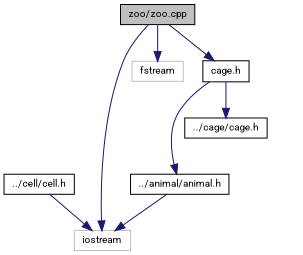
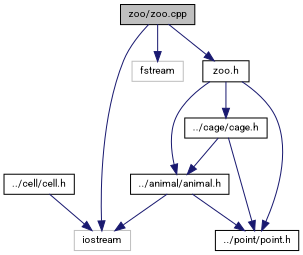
  digraph {
    fontname=Roboto
    node [color=black fillcolor=white fontname=Roboto fontsize=10 shape=record style=filled]
    edge [color=midnightblue fontname=Roboto fontsize=10 labelfontname=Helvetica labelfontsize=10 style=solid]
    n1 [fillcolor=grey75 fontcolor=black height=0.2 label="zoo/zoo.cpp" width=0.4]
    n2 [color=grey75 height=0.2 label=iostream width=0.4]
    n3 [color=grey75 height=0.2 label=fstream width=0.4]
-   n4 [height=0.2 label="cage.h" width=0.4]
+   n4 [height=0.2 label="zoo.h" width=0.4]
    n5 [height=0.2 label="../cage/cage.h" width=0.4]
+   n6 [height=0.2 label="../point/point.h" width=0.4]
    n7 [height=0.2 label="../animal/animal.h" width=0.4]
    n8 [height=0.2 label="../cell/cell.h" width=0.4]
    n1 -> n2
    n1 -> n3
    n1 -> n4
    n4 -> n5
+   n4 -> n6
    n4 -> n7
+   n5 -> n6
+   n5 -> n7
    n7 -> n2
+   n7 -> n6
    n8 -> n2
  }
